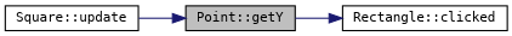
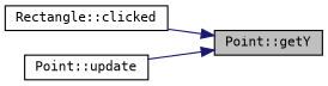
  digraph {
    fontname="DejaVu Sans Mono"
    rankdir=RL
    node [color=black fontname="DejaVu Sans Mono" fontsize=10 shape=record]
    edge [color=midnightblue dir=back fontname="DejaVu Sans Mono" fontsize=10 labelfontname=Helvetica labelfontsize=10 style=solid]
    n1 [fillcolor=grey75 fontcolor=black height=0.2 label="Point::getY" style=filled width=0.4]
    n2 [height=0.2 label="Rectangle::clicked" width=0.4]
-   n3 [height=0.2 label="Square::update" width=0.4]
-   n2 -> n1
+   n3 [height=0.2 label="Point::update" width=0.4]
+   n1 -> n2
    n1 -> n3
  }
